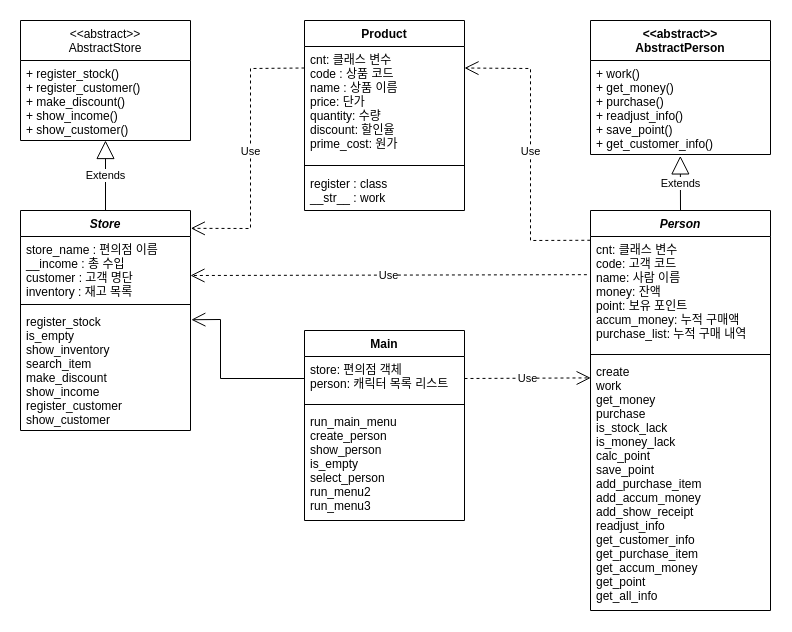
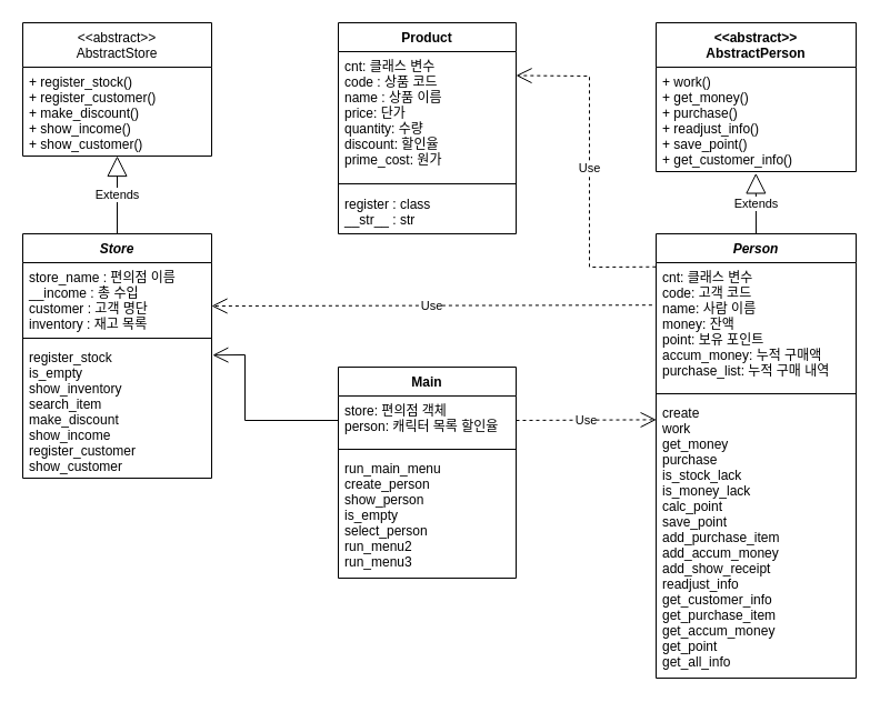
  <mxCell id="0" />
  <mxCell id="1" parent="0" />
  <mxCell id="2" value="Person" style="swimlane;fontStyle=3;align=center;verticalAlign=top;childLayout=stackLayout;horizontal=1;startSize=26;horizontalStack=0;resizeParent=1;resizeLast=0;collapsible=1;marginBottom=0;rounded=0;shadow=0;strokeWidth=1;" parent="1" vertex="1"><mxGeometry x="590" y="210" width="180" height="400" as="geometry"><mxRectangle x="230" y="140" width="160" height="26" as="alternateBounds" /></mxGeometry></mxCell>
  <mxCell id="3" value="cnt: 클래스 변수&#10;code: 고객 코드&#10;name: 사람 이름&#10;money: 잔액&#10;point: 보유 포인트&#10;accum_money: 누적 구매액&#10;purchase_list: 누적 구매 내역" style="text;align=left;verticalAlign=top;spacingLeft=4;spacingRight=4;overflow=hidden;rotatable=0;points=[[0,0.5],[1,0.5]];portConstraint=eastwest;" parent="2" vertex="1"><mxGeometry y="26" width="180" height="114" as="geometry" /></mxCell>
  <mxCell id="4" value="" style="line;html=1;strokeWidth=1;align=left;verticalAlign=middle;spacingTop=-1;spacingLeft=3;spacingRight=3;rotatable=0;labelPosition=right;points=[];portConstraint=eastwest;" parent="2" vertex="1"><mxGeometry y="140" width="180" height="8" as="geometry" /></mxCell>
  <mxCell id="5" value="create&#10;work&#10;get_money&#10;purchase&#10;is_stock_lack&#10;is_money_lack&#10;calc_point&#10;save_point&#10;add_purchase_item&#10;add_accum_money&#10;add_show_receipt&#10;readjust_info&#10;get_customer_info&#10;get_purchase_item&#10;get_accum_money&#10;get_point&#10;get_all_info" style="text;align=left;verticalAlign=top;spacingLeft=4;spacingRight=4;overflow=hidden;rotatable=0;points=[[0,0.5],[1,0.5]];portConstraint=eastwest;" parent="2" vertex="1"><mxGeometry y="148" width="180" height="252" as="geometry" /></mxCell>
  <mxCell id="6" value="Product&#10;" style="swimlane;fontStyle=1;align=center;verticalAlign=top;childLayout=stackLayout;horizontal=1;startSize=26;horizontalStack=0;resizeParent=1;resizeLast=0;collapsible=1;marginBottom=0;rounded=0;shadow=0;strokeWidth=1;" parent="1" vertex="1"><mxGeometry x="304" y="20" width="160" height="190" as="geometry"><mxRectangle x="310" y="70" width="170" height="26" as="alternateBounds" /></mxGeometry></mxCell>
  <mxCell id="7" value="cnt: 클래스 변수&#10;code : 상품 코드&#10;name : 상품 이름&#10;price: 단가&#10;quantity: 수량&#10;discount: 할인율&#10;prime_cost: 원가" style="text;align=left;verticalAlign=top;spacingLeft=4;spacingRight=4;overflow=hidden;rotatable=0;points=[[0,0.5],[1,0.5]];portConstraint=eastwest;" parent="6" vertex="1"><mxGeometry y="26" width="160" height="114" as="geometry" /></mxCell>
  <mxCell id="8" value="" style="line;html=1;strokeWidth=1;align=left;verticalAlign=middle;spacingTop=-1;spacingLeft=3;spacingRight=3;rotatable=0;labelPosition=right;points=[];portConstraint=eastwest;" parent="6" vertex="1"><mxGeometry y="140" width="160" height="10" as="geometry" /></mxCell>
- <mxCell id="9" value="register : class&#10;__str__ : work" style="text;align=left;verticalAlign=top;spacingLeft=4;spacingRight=4;overflow=hidden;rotatable=0;points=[[0,0.5],[1,0.5]];portConstraint=eastwest;" vertex="1" parent="6"><mxGeometry y="150" width="160" height="40" as="geometry" /></mxCell>
+ <mxCell id="9" value="register : class&#10;__str__ : str" style="text;align=left;verticalAlign=top;spacingLeft=4;spacingRight=4;overflow=hidden;rotatable=0;points=[[0,0.5],[1,0.5]];portConstraint=eastwest;" vertex="1" parent="6"><mxGeometry y="150" width="160" height="40" as="geometry" /></mxCell>
  <mxCell id="10" value="Store" style="swimlane;fontStyle=3;align=center;verticalAlign=top;childLayout=stackLayout;horizontal=1;startSize=26;horizontalStack=0;resizeParent=1;resizeLast=0;collapsible=1;marginBottom=0;rounded=0;shadow=0;strokeWidth=1;" parent="1" vertex="1"><mxGeometry x="20" y="210" width="170" height="220" as="geometry"><mxRectangle x="230" y="140" width="160" height="26" as="alternateBounds" /></mxGeometry></mxCell>
  <mxCell id="11" value="store_name : 편의점 이름&#10;__income : 총 수입&#10;customer : 고객 명단&#10;inventory : 재고 목록" style="text;align=left;verticalAlign=top;spacingLeft=4;spacingRight=4;overflow=hidden;rotatable=0;points=[[0,0.5],[1,0.5]];portConstraint=eastwest;" parent="10" vertex="1"><mxGeometry y="26" width="170" height="64" as="geometry" /></mxCell>
  <mxCell id="12" value="" style="line;html=1;strokeWidth=1;align=left;verticalAlign=middle;spacingTop=-1;spacingLeft=3;spacingRight=3;rotatable=0;labelPosition=right;points=[];portConstraint=eastwest;" parent="10" vertex="1"><mxGeometry y="90" width="170" height="8" as="geometry" /></mxCell>
  <mxCell id="13" value="register_stock&#10;is_empty&#10;show_inventory&#10;search_item&#10;make_discount&#10;show_income        &#10;register_customer&#10;show_customer" style="text;align=left;verticalAlign=top;spacingLeft=4;spacingRight=4;overflow=hidden;rotatable=0;points=[[0,0.5],[1,0.5]];portConstraint=eastwest;" parent="10" vertex="1"><mxGeometry y="98" width="170" height="122" as="geometry" /></mxCell>
  <mxCell id="14" value="Main" style="swimlane;fontStyle=1;align=center;verticalAlign=top;childLayout=stackLayout;horizontal=1;startSize=26;horizontalStack=0;resizeParent=1;resizeParentMax=0;resizeLast=0;collapsible=1;marginBottom=0;" parent="1" vertex="1"><mxGeometry x="304" y="330" width="160" height="190" as="geometry" /></mxCell>
- <mxCell id="15" value="store: 편의점 객체&#10;person: 캐릭터 목록 리스트" style="text;strokeColor=none;fillColor=none;align=left;verticalAlign=top;spacingLeft=4;spacingRight=4;overflow=hidden;rotatable=0;points=[[0,0.5],[1,0.5]];portConstraint=eastwest;" parent="14" vertex="1"><mxGeometry y="26" width="160" height="44" as="geometry" /></mxCell>
+ <mxCell id="15" value="store: 편의점 객체&#10;person: 캐릭터 목록 할인율" style="text;strokeColor=none;fillColor=none;align=left;verticalAlign=top;spacingLeft=4;spacingRight=4;overflow=hidden;rotatable=0;points=[[0,0.5],[1,0.5]];portConstraint=eastwest;" parent="14" vertex="1"><mxGeometry y="26" width="160" height="44" as="geometry" /></mxCell>
  <mxCell id="16" value="" style="line;strokeWidth=1;fillColor=none;align=left;verticalAlign=middle;spacingTop=-1;spacingLeft=3;spacingRight=3;rotatable=0;labelPosition=right;points=[];portConstraint=eastwest;" parent="14" vertex="1"><mxGeometry y="70" width="160" height="8" as="geometry" /></mxCell>
  <mxCell id="17" value="run_main_menu&#10;create_person&#10;show_person&#10;is_empty&#10;select_person&#10;run_menu2&#10;run_menu3" style="text;strokeColor=none;fillColor=none;align=left;verticalAlign=top;spacingLeft=4;spacingRight=4;overflow=hidden;rotatable=0;points=[[0,0.5],[1,0.5]];portConstraint=eastwest;" parent="14" vertex="1"><mxGeometry y="78" width="160" height="112" as="geometry" /></mxCell>
  <mxCell id="18" value="&lt;&lt;abstract&gt;&gt;&#10;AbstractStore" style="swimlane;fontStyle=0;childLayout=stackLayout;horizontal=1;startSize=40;fillColor=none;horizontalStack=0;resizeParent=1;resizeParentMax=0;resizeLast=0;collapsible=1;marginBottom=0;fontFamily=Helvetica;" parent="1" vertex="1"><mxGeometry x="20" y="20" width="170" height="120" as="geometry" /></mxCell>
  <mxCell id="19" value="+ register_stock()&#10;+ register_customer()&#10;+ make_discount()&#10;+ show_income()&#10;+ show_customer()&#10;" style="text;strokeColor=none;fillColor=none;align=left;verticalAlign=top;spacingLeft=4;spacingRight=4;overflow=hidden;rotatable=0;points=[[0,0.5],[1,0.5]];portConstraint=eastwest;" parent="18" vertex="1"><mxGeometry y="40" width="170" height="80" as="geometry" /></mxCell>
  <mxCell id="20" value="Extends" style="endArrow=block;endSize=16;endFill=0;html=1;rounded=0;exitX=0.5;exitY=0;exitDx=0;exitDy=0;" parent="1" source="10" target="19" edge="1"><mxGeometry width="160" relative="1" as="geometry"><mxPoint x="129.5" y="200" as="sourcePoint" /><mxPoint x="145.51" y="143.536" as="targetPoint" /></mxGeometry></mxCell>
  <mxCell id="21" value="&lt;&lt;abstract&gt;&gt;&#10;AbstractPerson" style="swimlane;fontStyle=1;childLayout=stackLayout;horizontal=1;startSize=40;fillColor=none;horizontalStack=0;resizeParent=1;resizeParentMax=0;resizeLast=0;collapsible=1;marginBottom=0;" parent="1" vertex="1"><mxGeometry x="590" y="20" width="180" height="134" as="geometry" /></mxCell>
  <mxCell id="22" value="+ work()&#10;+ get_money()&#10;+ purchase()&#10;+ readjust_info()&#10;+ save_point()&#10;+ get_customer_info()" style="text;strokeColor=none;fillColor=none;align=left;verticalAlign=top;spacingLeft=4;spacingRight=4;overflow=hidden;rotatable=0;points=[[0,0.5],[1,0.5]];portConstraint=eastwest;" parent="21" vertex="1"><mxGeometry y="40" width="180" height="94" as="geometry" /></mxCell>
  <mxCell id="23" value="Extends" style="endArrow=block;endSize=16;endFill=0;html=1;rounded=0;exitX=0.5;exitY=0;exitDx=0;exitDy=0;entryX=0.499;entryY=1.015;entryDx=0;entryDy=0;entryPerimeter=0;" parent="1" edge="1" target="22"><mxGeometry width="160" relative="1" as="geometry"><mxPoint x="680" y="210" as="sourcePoint" /><mxPoint x="681" y="160" as="targetPoint" /></mxGeometry></mxCell>
  <mxCell id="24" value="" style="endArrow=open;endFill=1;endSize=12;html=1;rounded=0;exitX=0;exitY=0.5;exitDx=0;exitDy=0;entryX=1.005;entryY=0.092;entryDx=0;entryDy=0;entryPerimeter=0;" parent="1" source="15" target="13" edge="1"><mxGeometry width="160" relative="1" as="geometry"><mxPoint x="300" y="240" as="sourcePoint" /><mxPoint x="130" y="390" as="targetPoint" /><Array as="points"><mxPoint x="220" y="378" /><mxPoint x="220" y="319" /></Array></mxGeometry></mxCell>
- <mxCell id="25" value="Use" style="endArrow=open;endSize=12;dashed=1;html=1;rounded=0;entryX=1.002;entryY=0.081;entryDx=0;entryDy=0;exitX=0;exitY=0.25;exitDx=0;exitDy=0;entryPerimeter=0;" parent="1" source="6" target="10" edge="1"><mxGeometry width="160" relative="1" as="geometry"><mxPoint x="300" y="240" as="sourcePoint" /><mxPoint x="460" y="240" as="targetPoint" /><Array as="points"><mxPoint x="250" y="68" /><mxPoint x="250" y="228" /></Array></mxGeometry></mxCell>
  <mxCell id="26" value="Use" style="endArrow=open;endSize=12;dashed=1;html=1;rounded=0;exitX=-0.001;exitY=0.033;exitDx=0;exitDy=0;entryX=1;entryY=0.25;entryDx=0;entryDy=0;exitPerimeter=0;" parent="1" source="3" target="6" edge="1"><mxGeometry width="160" relative="1" as="geometry"><mxPoint x="300" y="240" as="sourcePoint" /><mxPoint x="460" y="240" as="targetPoint" /><Array as="points"><mxPoint x="530" y="240" /><mxPoint x="530" y="68" /></Array></mxGeometry></mxCell>
  <mxCell id="27" value="Use" style="endArrow=open;endSize=12;dashed=1;html=1;rounded=0;exitX=-0.02;exitY=0.335;exitDx=0;exitDy=0;entryX=1;entryY=0.5;entryDx=0;entryDy=0;exitPerimeter=0;" parent="1" source="3" edge="1"><mxGeometry width="160" relative="1" as="geometry"><mxPoint x="510" y="275" as="sourcePoint" /><mxPoint x="190" y="275" as="targetPoint" /></mxGeometry></mxCell>
  <mxCell id="28" value="Use" style="endArrow=open;endSize=12;dashed=1;html=1;rounded=0;exitX=1;exitY=0.5;exitDx=0;exitDy=0;entryX=0.001;entryY=0.077;entryDx=0;entryDy=0;entryPerimeter=0;" parent="1" source="15" target="5" edge="1"><mxGeometry width="160" relative="1" as="geometry"><mxPoint x="300" y="240" as="sourcePoint" /><mxPoint x="610" y="350" as="targetPoint" /><Array as="points" /></mxGeometry></mxCell>
